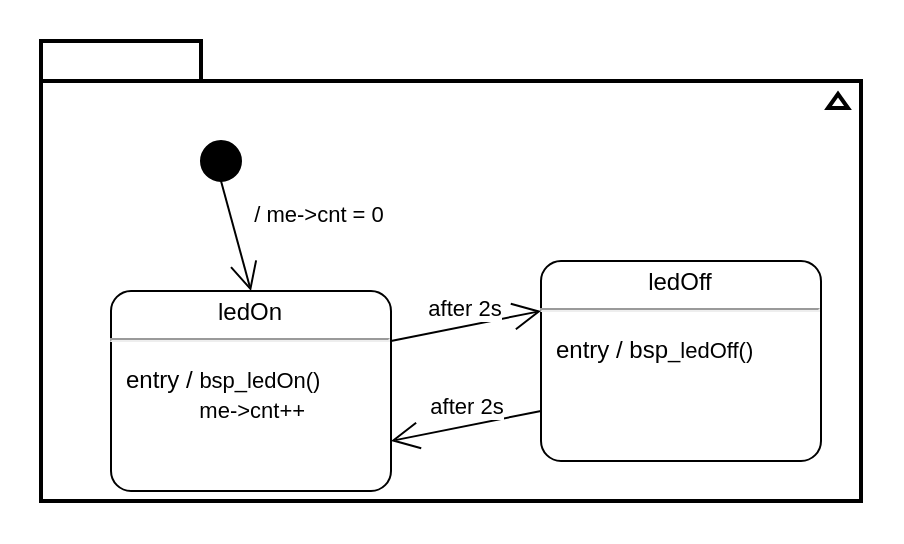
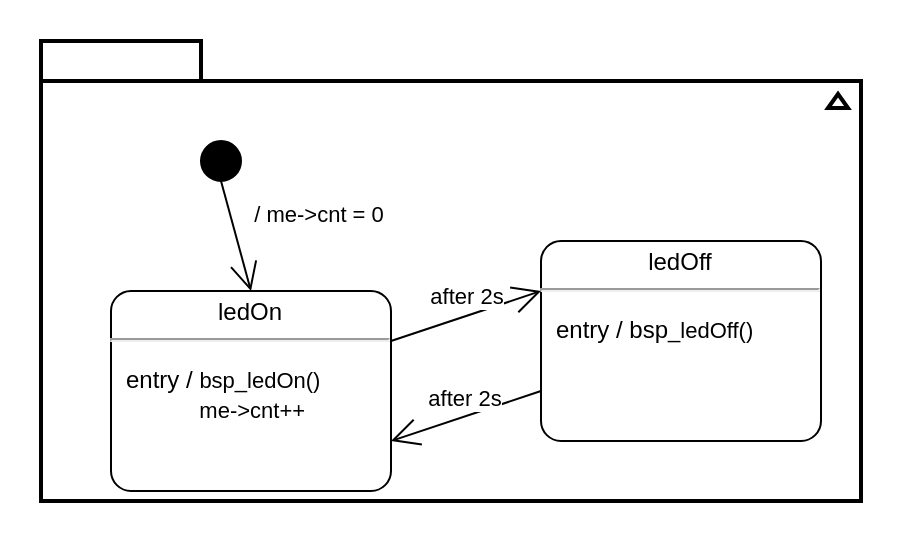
  <mxCell id="0" style=";html=1;" />
  <mxCell id="1" style=";html=1;" parent="0" />
  <mxCell id="2" value="" style="html=1;shape=mxgraph.sysml.composite;symbol0=folder;fontStyle=1;spacingTop=15;tabWidth=80;tabHeight=20;tabPosition=left;symbol1=triangle;symbol1Width=7;symbol1Height=10;symbol1Align=right;symbol1VerticalAlign=top;symbol1Spacing=8;symbol1VSpacing=25;symbol1Direction=north;strokeWidth=2;whiteSpace=wrap;align=center;" vertex="1" parent="1"><mxGeometry x="20" y="20" width="410" height="230" as="geometry" /></mxCell>
  <mxCell id="3" value="" style="shape=ellipse;html=1;fillColor=#000000;fontSize=18;fontColor=#ffffff;" vertex="1" parent="1"><mxGeometry x="100" y="70" width="20" height="20" as="geometry" /></mxCell>
  <mxCell id="4" value="/ me-&amp;gt;cnt = 0" style="edgeStyle=none;html=1;endArrow=open;endSize=12;strokeWidth=1;verticalAlign=bottom;exitX=0.5;exitY=1;exitDx=0;exitDy=0;entryX=0.5;entryY=0;entryDx=0;entryDy=0;entryPerimeter=0;" edge="1" parent="1" source="3" target="5"><mxGeometry x="0.333" y="40" width="160" relative="1" as="geometry"><mxPoint x="280" y="180" as="sourcePoint" /><mxPoint x="440" y="180" as="targetPoint" /><mxPoint as="offset" /></mxGeometry></mxCell>
  <mxCell id="5" value="&lt;p style=&quot;margin: 4px 0px 0px ; text-align: center&quot;&gt;ledOn&lt;/p&gt;&lt;hr&gt;&lt;p&gt;&lt;/p&gt;&lt;p style=&quot;margin: 0px 0px 0px 8px ; text-align: left&quot;&gt;entry /&amp;nbsp;&lt;span style=&quot;font-size: 11px ; background-color: rgb(255 , 255 , 255)&quot;&gt;bsp_ledOn()&lt;/span&gt;&lt;br&gt;&lt;/p&gt;&lt;p style=&quot;margin: 0px 0px 0px 8px ; text-align: left&quot;&gt;&lt;span style=&quot;font-size: 11px ; background-color: rgb(255 , 255 , 255)&quot;&gt;&amp;nbsp; &amp;nbsp; &amp;nbsp; &amp;nbsp; &amp;nbsp; &amp;nbsp; me-&amp;gt;cnt++&lt;/span&gt;&lt;/p&gt;" style="shape=mxgraph.sysml.simpleState;html=1;overflow=fill;whiteSpace=wrap;align=center;" vertex="1" parent="1"><mxGeometry x="55" y="145" width="140" height="100" as="geometry" /></mxCell>
- <mxCell id="6" value="&lt;p style=&quot;margin: 4px 0px 0px ; text-align: center&quot;&gt;ledOff&lt;/p&gt;&lt;hr&gt;&lt;p&gt;&lt;/p&gt;&lt;p style=&quot;margin: 0px 0px 0px 8px ; text-align: left&quot;&gt;entry / bsp&lt;span style=&quot;font-size: 11px ; background-color: rgb(255 , 255 , 255)&quot;&gt;_ledOff()&lt;/span&gt;&lt;/p&gt;" style="shape=mxgraph.sysml.simpleState;html=1;overflow=fill;whiteSpace=wrap;align=center;" vertex="1" parent="1"><mxGeometry x="270" y="130" width="140" height="100" as="geometry" /></mxCell>
+ <mxCell id="6" value="&lt;p style=&quot;margin: 4px 0px 0px ; text-align: center&quot;&gt;ledOff&lt;/p&gt;&lt;hr&gt;&lt;p&gt;&lt;/p&gt;&lt;p style=&quot;margin: 0px 0px 0px 8px ; text-align: left&quot;&gt;entry / bsp&lt;span style=&quot;font-size: 11px ; background-color: rgb(255 , 255 , 255)&quot;&gt;_ledOff()&lt;/span&gt;&lt;/p&gt;" style="shape=mxgraph.sysml.simpleState;html=1;overflow=fill;whiteSpace=wrap;align=center;" vertex="1" parent="1"><mxGeometry x="270" y="120" width="140" height="100" as="geometry" /></mxCell>
  <mxCell id="7" value="after 2s" style="edgeStyle=none;html=1;endArrow=open;endSize=12;strokeWidth=1;verticalAlign=bottom;entryX=0;entryY=0.25;entryDx=0;entryDy=0;entryPerimeter=0;exitX=1;exitY=0.25;exitDx=0;exitDy=0;exitPerimeter=0;" edge="1" parent="1" source="5" target="6"><mxGeometry width="160" relative="1" as="geometry"><mxPoint x="240" y="150" as="sourcePoint" /><mxPoint x="400" y="150" as="targetPoint" /></mxGeometry></mxCell>
  <mxCell id="8" value="after 2s" style="edgeStyle=none;html=1;endArrow=open;endSize=12;strokeWidth=1;verticalAlign=bottom;entryX=1;entryY=0.75;entryDx=0;entryDy=0;entryPerimeter=0;exitX=0;exitY=0.75;exitDx=0;exitDy=0;exitPerimeter=0;" edge="1" parent="1" source="6" target="5"><mxGeometry width="160" relative="1" as="geometry"><mxPoint x="210" y="210" as="sourcePoint" /><mxPoint x="370" y="210" as="targetPoint" /></mxGeometry></mxCell>
